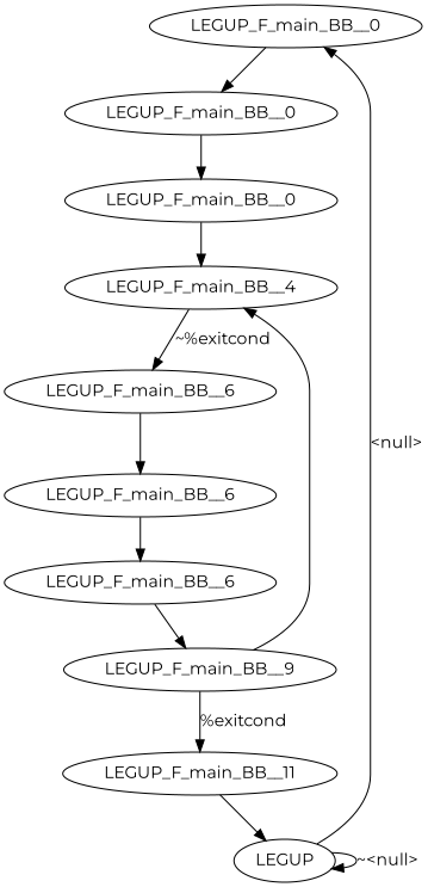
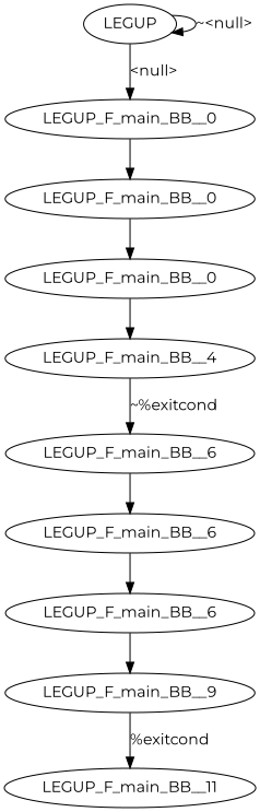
  digraph {
    fontname=Montserrat
    node [fontname=Montserrat]
    edge [fontname=Montserrat]
    n1 [label=LEGUP_F_main_BB__0]
    n2 [label=LEGUP_F_main_BB__0]
    n3 [label=LEGUP_F_main_BB__0]
    n4 [label=LEGUP]
    n5 [label=LEGUP_F_main_BB__4]
    n6 [label=LEGUP_F_main_BB__6]
    n7 [label=LEGUP_F_main_BB__11]
    n8 [label=LEGUP_F_main_BB__6]
    n9 [label=LEGUP_F_main_BB__6]
    n10 [label=LEGUP_F_main_BB__9]
    n1 -> n2
    n2 -> n3
    n3 -> n5
    n4 -> n1 [label="<null>"]
    n4 -> n4 [label="~<null>"]
    n5 -> n6 [label="~%exitcond"]
    n6 -> n8
-   n7 -> n4
    n8 -> n9
    n9 -> n10
-   n10 -> n5
    n10 -> n7 [label="%exitcond"]
  }
